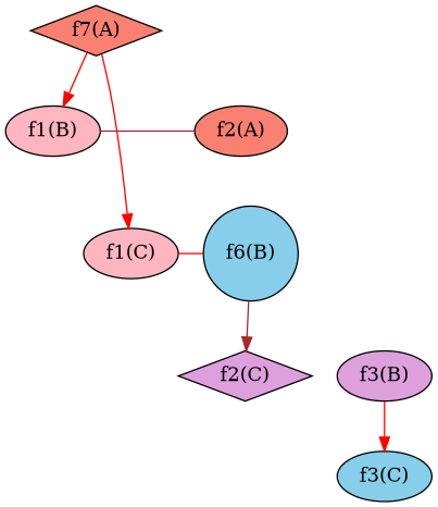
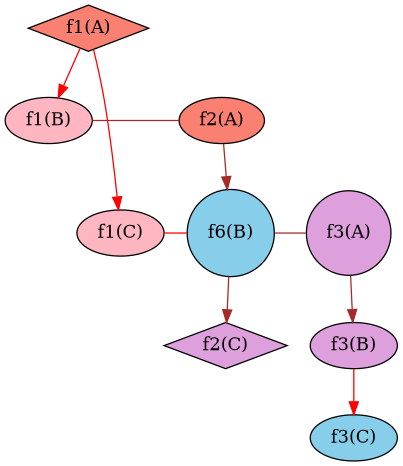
  digraph {
    node [fillcolor=plum shape=ellipse style=filled]
    edge [color=brown]
-   n1 [fillcolor=salmon label="f7(A)" shape=diamond]
+   n1 [fillcolor=salmon label="f1(A)" shape=diamond]
    n2 [fillcolor=salmon label="f2(A)"]
    n3 [fillcolor=lightpink label="f1(B)"]
+   n4 [label="f3(A)" shape=circle]
    n5 [fillcolor=skyblue label="f6(B)" shape=circle]
    n6 [fillcolor=lightpink label="f1(C)"]
    n7 [label="f3(B)"]
    n8 [label="f2(C)" shape=diamond]
    n9 [fillcolor=skyblue label="f3(C)"]
    subgraph sub_1 {
      rank=same
      n1
    }
    subgraph sub_2 {
      rank=same
      n2
      n3
    }
    subgraph sub_3 {
      rank=same
+     n4
      n5
      n6
    }
    subgraph sub_4 {
      rank=same
      n7
      n8
    }
    n1 -> n3 [color=red]
    n1 -> n6 [color=red]
+   n2 -> n5
    n3 -> n2 [arrowhead=none]
+   n4 -> n7
+   n5 -> n4 [arrowhead=none]
    n5 -> n8
    n6 -> n5 [arrowhead=none color=red]
    n7 -> n9 [color=red]
  }
